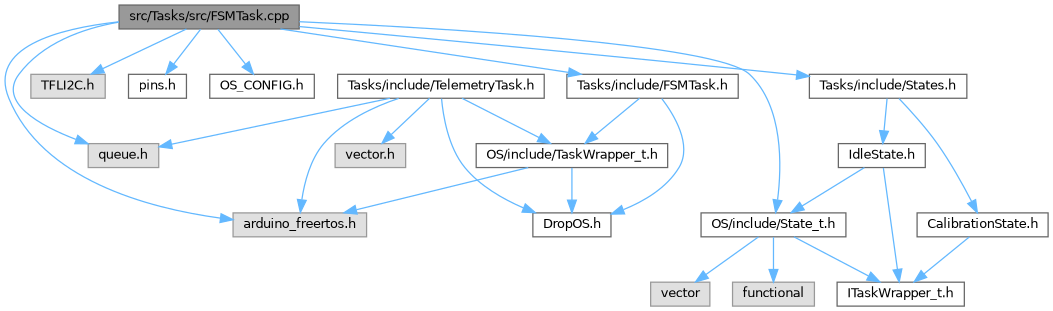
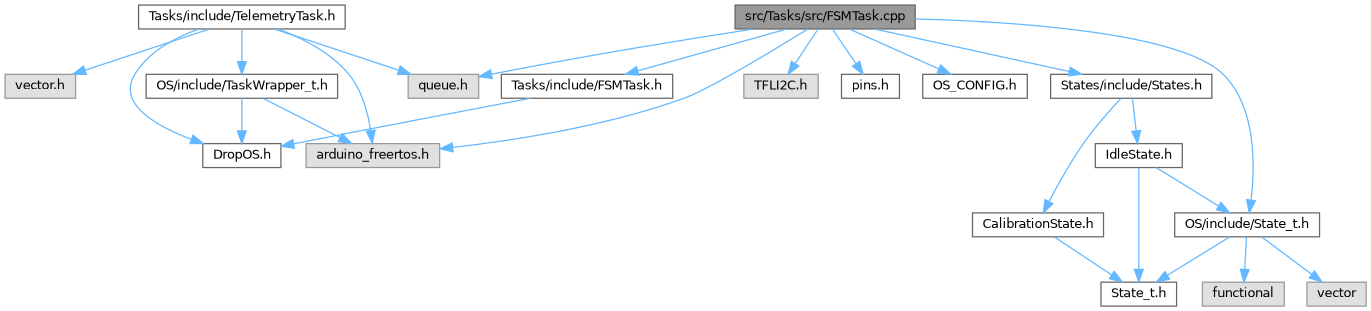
  digraph {
    node [color=grey40 fillcolor=white fontname=Helvetica fontsize=10 shape=box style=filled]
    edge [color=steelblue1 fontname=Helvetica fontsize=10 labelfontname=Helvetica labelfontsize=10 style=solid]
    n1 [color=gray40 fillcolor=grey60 fontcolor=black height=0.2 label="src/Tasks/src/FSMTask.cpp" width=0.4]
    n2 [color=grey60 fillcolor="#E0E0E0" height=0.2 label="arduino_freertos.h" width=0.4]
    n3 [color=grey60 fillcolor="#E0E0E0" height=0.2 label="TFLI2C.h" width=0.4]
    n4 [height=0.2 label="pins.h" width=0.4]
    n5 [height=0.2 label="OS_CONFIG.h" width=0.4]
    n6 [height=0.2 label="Tasks/include/FSMTask.h" width=0.4]
    n7 [height=0.2 label="OS/include/State_t.h" width=0.4]
-   n8 [height=0.2 label="Tasks/include/States.h" width=0.4]
+   n8 [height=0.2 label="States/include/States.h" width=0.4]
    n9 [color=grey60 fillcolor="#E0E0E0" height=0.2 label="queue.h" width=0.4]
    n10 [height=0.2 label="Tasks/include/TelemetryTask.h" width=0.4]
    n11 [color=grey60 fillcolor="#E0E0E0" height=0.2 label="vector.h" width=0.4]
    n12 [height=0.2 label="OS/include/TaskWrapper_t.h" width=0.4]
    n13 [height=0.2 label="DropOS.h" width=0.4]
-   n14 [height=0.2 label="ITaskWrapper_t.h" width=0.4]
+   n14 [height=0.2 label="State_t.h" width=0.4]
    n15 [color=grey60 fillcolor="#E0E0E0" height=0.2 label=functional width=0.4]
    n16 [color=grey60 fillcolor="#E0E0E0" height=0.2 label=vector width=0.4]
    n17 [height=0.2 label="IdleState.h" width=0.4]
    n18 [height=0.2 label="CalibrationState.h" width=0.4]
    n1 -> n2
    n1 -> n3
    n1 -> n4
    n1 -> n5
    n1 -> n6
    n1 -> n7
    n1 -> n8
    n1 -> n9
-   n6 -> n12
    n6 -> n13
    n7 -> n14
    n7 -> n15
    n7 -> n16
    n8 -> n17
    n8 -> n18
    n10 -> n2
    n10 -> n9
    n10 -> n11
    n10 -> n12
    n10 -> n13
    n12 -> n2
    n12 -> n13
    n17 -> n7
    n17 -> n14
    n18 -> n14
  }
